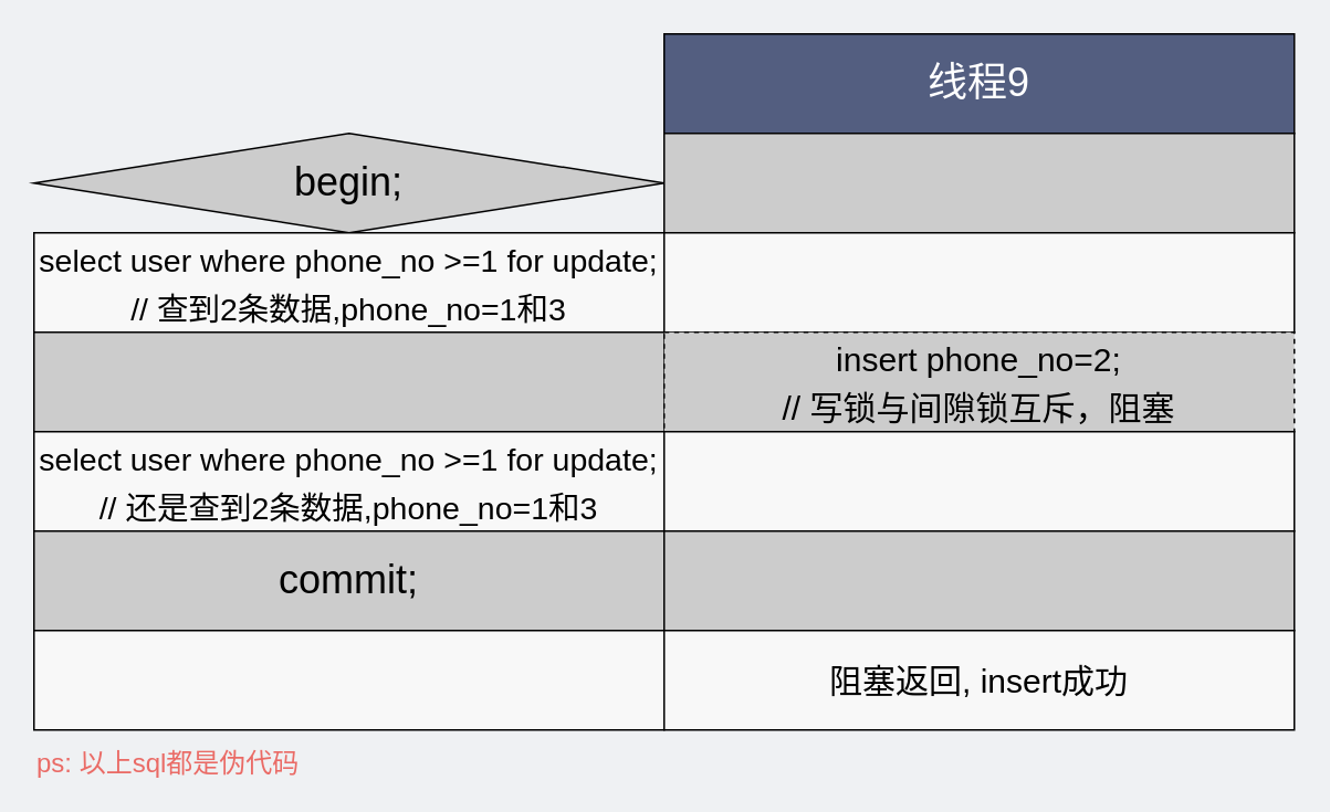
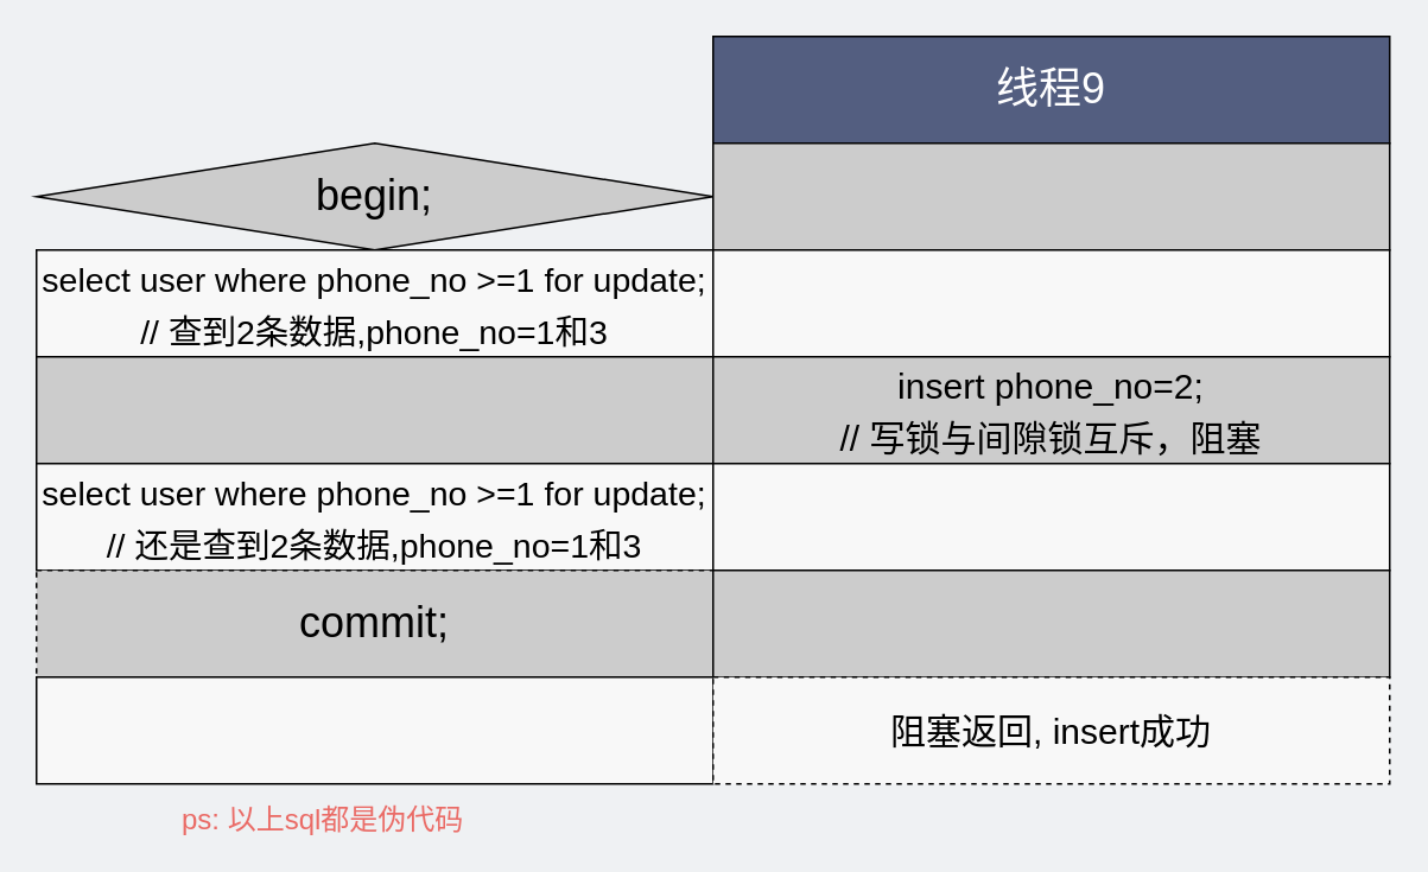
  <mxCell id="0" />
  <mxCell id="1" parent="0" />
  <mxCell id="2" value="begin;" style="rhombus;whiteSpace=wrap;html=1;fillColor=#CCCCCC;gradientColor=none;fontSize=24;" parent="1" vertex="1"><mxGeometry x="20" y="80" width="380" height="60" as="geometry" /></mxCell>
  <mxCell id="3" value="&lt;font color=&quot;#ffffff&quot; style=&quot;font-size: 24px;&quot;&gt;线程9&lt;/font&gt;" style="rounded=0;whiteSpace=wrap;html=1;fillColor=#535E80;gradientColor=none;fontSize=24;" parent="1" vertex="1"><mxGeometry x="400" y="20" width="380" height="60" as="geometry" /></mxCell>
  <mxCell id="4" value="" style="rounded=0;whiteSpace=wrap;html=1;fillColor=#CCCCCC;gradientColor=none;fontSize=24;" parent="1" vertex="1"><mxGeometry x="400" y="80" width="380" height="60" as="geometry" /></mxCell>
  <mxCell id="5" value="&lt;font style=&quot;font-size: 19px&quot;&gt;select user where phone_no &amp;gt;=1 for update; // 查到2条数据,phone_no=1和3&lt;/font&gt;" style="rounded=0;whiteSpace=wrap;html=1;fillColor=#F8F8F8;gradientColor=none;fontSize=24;" parent="1" vertex="1"><mxGeometry x="20" y="140" width="380" height="60" as="geometry" /></mxCell>
  <mxCell id="6" value="" style="rounded=0;whiteSpace=wrap;html=1;fillColor=#F8F8F8;gradientColor=none;fontSize=24;" parent="1" vertex="1"><mxGeometry x="400" y="140" width="380" height="60" as="geometry" /></mxCell>
  <mxCell id="7" value="" style="rounded=0;whiteSpace=wrap;html=1;fillColor=#CCCCCC;gradientColor=none;fontSize=24;" parent="1" vertex="1"><mxGeometry x="20" y="200" width="380" height="60" as="geometry" /></mxCell>
- <mxCell id="8" value="&lt;font style=&quot;font-size: 20px&quot;&gt;insert phone_no=2; &lt;br&gt;// 写锁与间隙锁互斥，阻塞&lt;/font&gt;" style="rounded=0;whiteSpace=wrap;html=1;fillColor=#CCCCCC;gradientColor=none;fontSize=24;dashed=1;" parent="1" vertex="1"><mxGeometry x="400" y="200" width="380" height="60" as="geometry" /></mxCell>
+ <mxCell id="8" value="&lt;font style=&quot;font-size: 20px&quot;&gt;insert phone_no=2; &lt;br&gt;// 写锁与间隙锁互斥，阻塞&lt;/font&gt;" style="rounded=0;whiteSpace=wrap;html=1;fillColor=#CCCCCC;gradientColor=none;fontSize=24;" parent="1" vertex="1"><mxGeometry x="400" y="200" width="380" height="60" as="geometry" /></mxCell>
  <mxCell id="9" value="&lt;span style=&quot;font-size: 19px&quot;&gt;select user where phone_no &amp;gt;=1 for update; // 还是&lt;/span&gt;&lt;span style=&quot;font-size: 19px&quot;&gt;查到2条数据,phone_no=1和3&lt;/span&gt;" style="rounded=0;whiteSpace=wrap;html=1;fillColor=#F8F8F8;gradientColor=none;fontSize=24;" parent="1" vertex="1"><mxGeometry x="20" y="260" width="380" height="60" as="geometry" /></mxCell>
  <mxCell id="10" value="" style="rounded=0;whiteSpace=wrap;html=1;fillColor=#F8F8F8;gradientColor=none;fontSize=24;" parent="1" vertex="1"><mxGeometry x="400" y="260" width="380" height="60" as="geometry" /></mxCell>
- <mxCell id="11" value="commit;" style="rounded=0;whiteSpace=wrap;html=1;fillColor=#CCCCCC;gradientColor=none;fontSize=24;" parent="1" vertex="1"><mxGeometry x="20" y="320" width="380" height="60" as="geometry" /></mxCell>
+ <mxCell id="11" value="commit;" style="rounded=0;whiteSpace=wrap;html=1;fillColor=#CCCCCC;gradientColor=none;fontSize=24;dashed=1;" parent="1" vertex="1"><mxGeometry x="20" y="320" width="380" height="60" as="geometry" /></mxCell>
  <mxCell id="12" value="" style="rounded=0;whiteSpace=wrap;html=1;fillColor=#CCCCCC;gradientColor=none;fontSize=24;" parent="1" vertex="1"><mxGeometry x="400" y="320" width="380" height="60" as="geometry" /></mxCell>
- <mxCell id="13" value="&lt;font color=&quot;#ea6b66&quot; style=&quot;font-size: 16px&quot;&gt;ps: 以上sql都是伪代码&lt;/font&gt;" style="text;html=1;strokeColor=none;fillColor=none;align=left;verticalAlign=middle;whiteSpace=wrap;rounded=0;fontSize=20;" parent="1" vertex="1"><mxGeometry x="20" y="447" width="211" height="21" as="geometry" /></mxCell>
+ <mxCell id="13" value="&lt;font color=&quot;#ea6b66&quot; style=&quot;font-size: 16px&quot;&gt;ps: 以上sql都是伪代码&lt;/font&gt;" style="text;html=1;strokeColor=none;fillColor=none;align=left;verticalAlign=middle;whiteSpace=wrap;rounded=0;fontSize=20;" parent="1" vertex="1"><mxGeometry x="100" y="447" width="211" height="21" as="geometry" /></mxCell>
  <mxCell id="14" value="" style="rounded=0;whiteSpace=wrap;html=1;fillColor=#F8F8F8;gradientColor=none;fontSize=24;" vertex="1" parent="1"><mxGeometry x="20" y="380" width="380" height="60" as="geometry" /></mxCell>
- <mxCell id="15" value="&lt;font style=&quot;font-size: 20px&quot;&gt;阻塞返回, insert成功&lt;/font&gt;" style="rounded=0;whiteSpace=wrap;html=1;fillColor=#F8F8F8;gradientColor=none;fontSize=24;" vertex="1" parent="1"><mxGeometry x="400" y="380" width="380" height="60" as="geometry" /></mxCell>
+ <mxCell id="15" value="&lt;font style=&quot;font-size: 20px&quot;&gt;阻塞返回, insert成功&lt;/font&gt;" style="rounded=0;whiteSpace=wrap;html=1;fillColor=#F8F8F8;gradientColor=none;fontSize=24;dashed=1;" vertex="1" parent="1"><mxGeometry x="400" y="380" width="380" height="60" as="geometry" /></mxCell>
